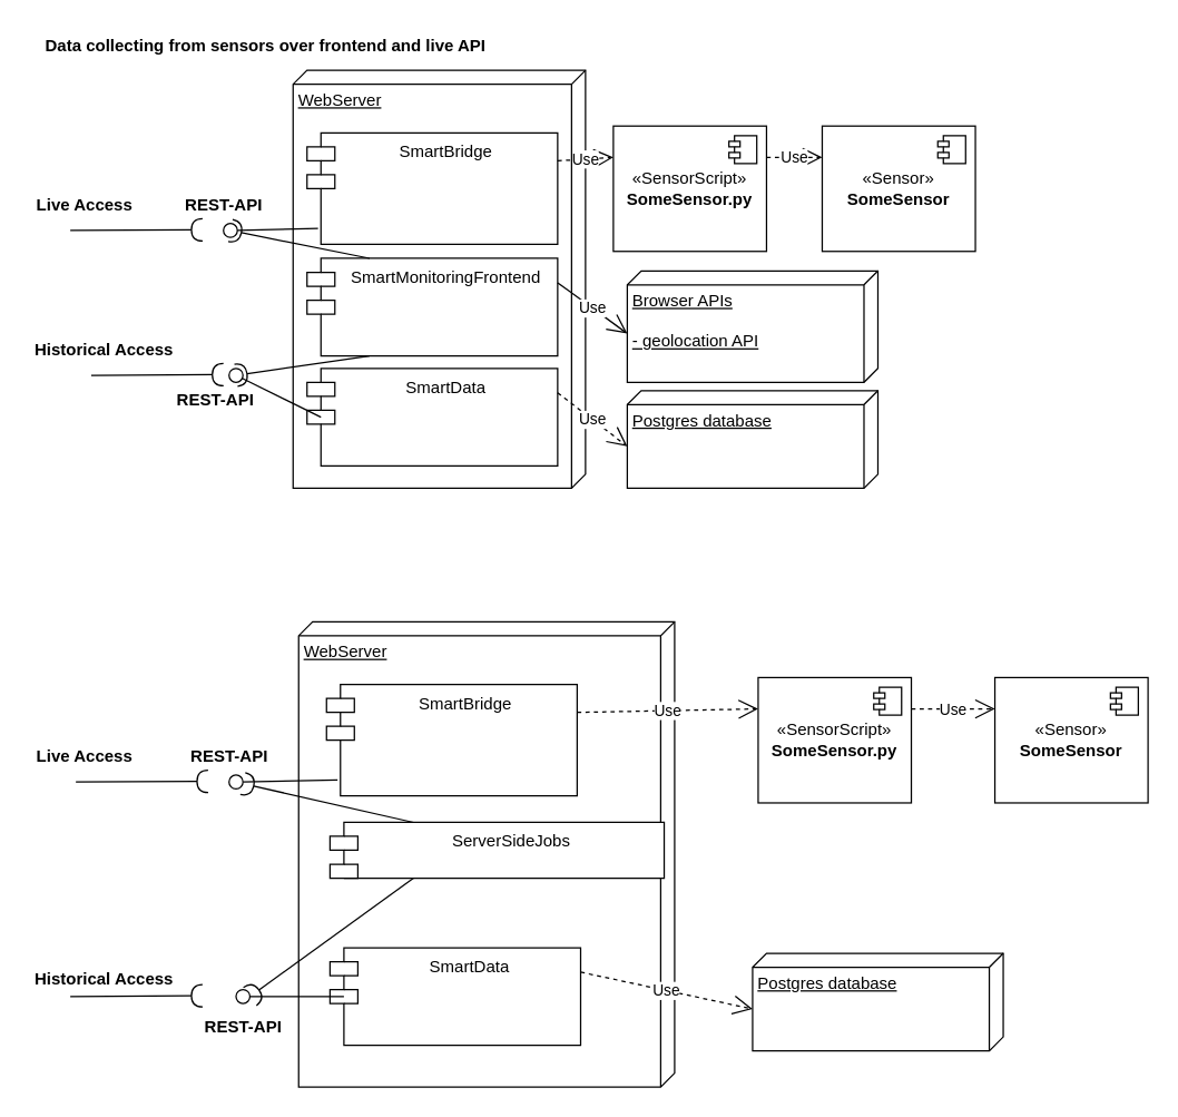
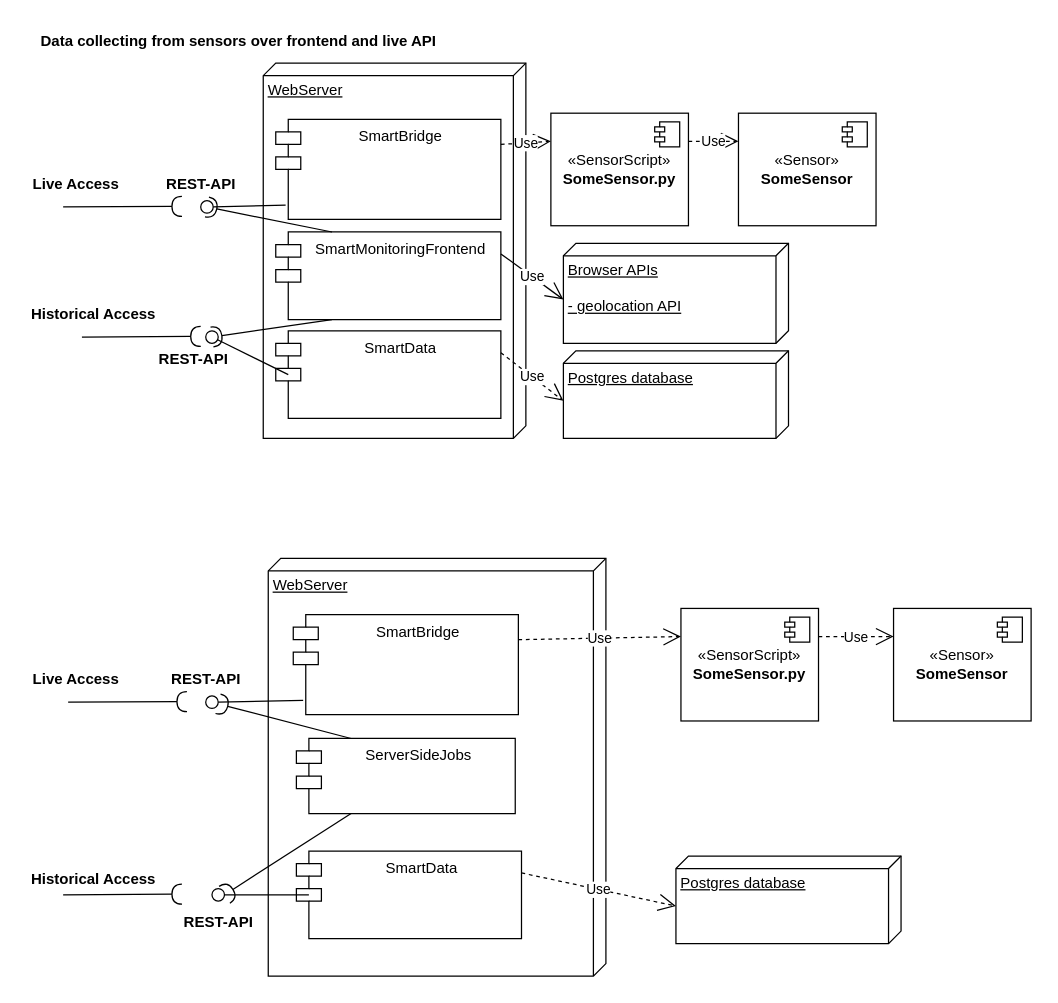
  <mxCell id="0" />
  <mxCell id="1" parent="0" />
  <mxCell id="2" value="«SensorScript»&lt;br&gt;&lt;b&gt;SomeSensor.py&lt;/b&gt;" style="html=1;dropTarget=0;whiteSpace=wrap;" parent="1" vertex="1"><mxGeometry x="440" y="90" width="110" height="90" as="geometry" /></mxCell>
  <mxCell id="3" value="" style="shape=module;jettyWidth=8;jettyHeight=4;" parent="2" vertex="1"><mxGeometry x="1" width="20" height="20" relative="1" as="geometry"><mxPoint x="-27" y="7" as="offset" /></mxGeometry></mxCell>
  <mxCell id="4" value="WebServer" style="verticalAlign=top;align=left;spacingTop=8;spacingLeft=2;spacingRight=12;shape=cube;size=10;direction=south;fontStyle=4;html=1;whiteSpace=wrap;" parent="1" vertex="1"><mxGeometry x="210" y="50" width="210" height="300" as="geometry" /></mxCell>
  <mxCell id="5" value="SmartMonitoringFrontend" style="shape=module;align=left;spacingLeft=20;align=center;verticalAlign=top;whiteSpace=wrap;html=1;" parent="1" vertex="1"><mxGeometry x="220" y="185" width="180" height="70" as="geometry" /></mxCell>
  <mxCell id="6" value="SmartData" style="shape=module;align=left;spacingLeft=20;align=center;verticalAlign=top;whiteSpace=wrap;html=1;" parent="1" vertex="1"><mxGeometry x="220" y="264" width="180" height="70" as="geometry" /></mxCell>
  <mxCell id="7" value="Postgres database" style="verticalAlign=top;align=left;spacingTop=8;spacingLeft=2;spacingRight=12;shape=cube;size=10;direction=south;fontStyle=4;html=1;whiteSpace=wrap;" parent="1" vertex="1"><mxGeometry x="450" y="280" width="180" height="70" as="geometry" /></mxCell>
  <mxCell id="8" value="SmartBridge" style="shape=module;align=left;spacingLeft=20;align=center;verticalAlign=top;whiteSpace=wrap;html=1;" parent="1" vertex="1"><mxGeometry x="220" y="95" width="180" height="80" as="geometry" /></mxCell>
  <mxCell id="9" value="" style="rounded=0;orthogonalLoop=1;jettySize=auto;html=1;endArrow=none;endFill=0;sketch=0;sourcePerimeterSpacing=0;targetPerimeterSpacing=0;exitX=0.044;exitY=0.857;exitDx=0;exitDy=0;exitPerimeter=0;" parent="1" source="8" target="11" edge="1"><mxGeometry relative="1" as="geometry"><mxPoint x="510" y="485" as="sourcePoint" /></mxGeometry></mxCell>
  <mxCell id="10" value="" style="rounded=0;orthogonalLoop=1;jettySize=auto;html=1;endArrow=halfCircle;endFill=0;entryX=0.5;entryY=0.5;endSize=6;strokeWidth=1;sketch=0;exitX=0.25;exitY=0;exitDx=0;exitDy=0;" parent="1" source="5" target="11" edge="1"><mxGeometry relative="1" as="geometry"><mxPoint x="680" y="440" as="sourcePoint" /></mxGeometry></mxCell>
  <mxCell id="11" value="" style="ellipse;whiteSpace=wrap;html=1;align=center;aspect=fixed;resizable=0;points=[];outlineConnect=0;sketch=0;" parent="1" vertex="1"><mxGeometry x="160" y="160" width="10" height="10" as="geometry" /></mxCell>
  <mxCell id="12" value="«Sensor»&lt;br&gt;&lt;b&gt;SomeSensor&lt;/b&gt;" style="html=1;dropTarget=0;whiteSpace=wrap;" parent="1" vertex="1"><mxGeometry x="590" y="90" width="110" height="90" as="geometry" /></mxCell>
  <mxCell id="13" value="" style="shape=module;jettyWidth=8;jettyHeight=4;" parent="12" vertex="1"><mxGeometry x="1" width="20" height="20" relative="1" as="geometry"><mxPoint x="-27" y="7" as="offset" /></mxGeometry></mxCell>
  <mxCell id="14" value="Use" style="endArrow=open;endSize=12;dashed=1;html=1;rounded=0;exitX=1;exitY=0.25;exitDx=0;exitDy=0;entryX=0;entryY=0.25;entryDx=0;entryDy=0;" parent="1" source="8" target="2" edge="1"><mxGeometry width="160" relative="1" as="geometry"><mxPoint x="340" y="280" as="sourcePoint" /><mxPoint x="500" y="280" as="targetPoint" /></mxGeometry></mxCell>
  <mxCell id="15" value="Use" style="endArrow=open;endSize=12;dashed=1;html=1;rounded=0;exitX=1;exitY=0.25;exitDx=0;exitDy=0;entryX=0;entryY=0.25;entryDx=0;entryDy=0;" parent="1" source="2" target="12" edge="1"><mxGeometry width="160" relative="1" as="geometry"><mxPoint x="340" y="280" as="sourcePoint" /><mxPoint x="500" y="280" as="targetPoint" /></mxGeometry></mxCell>
  <mxCell id="16" value="Use" style="endArrow=open;endSize=12;dashed=1;html=1;rounded=0;exitX=1;exitY=0.25;exitDx=0;exitDy=0;entryX=0;entryY=0;entryDx=40;entryDy=180;entryPerimeter=0;" parent="1" source="6" target="7" edge="1"><mxGeometry width="160" relative="1" as="geometry"><mxPoint x="340" y="380" as="sourcePoint" /><mxPoint x="500" y="380" as="targetPoint" /></mxGeometry></mxCell>
  <mxCell id="17" value="REST-API" style="text;align=center;fontStyle=1;verticalAlign=middle;spacingLeft=3;spacingRight=3;strokeColor=none;rotatable=0;points=[[0,0.5],[1,0.5]];portConstraint=eastwest;html=1;" parent="1" vertex="1"><mxGeometry x="120" y="134" width="80" height="26" as="geometry" /></mxCell>
  <mxCell id="18" value="REST-API" style="text;align=center;fontStyle=1;verticalAlign=middle;spacingLeft=3;spacingRight=3;strokeColor=none;rotatable=0;points=[[0,0.5],[1,0.5]];portConstraint=eastwest;html=1;" parent="1" vertex="1"><mxGeometry x="114" y="274" width="80" height="26" as="geometry" /></mxCell>
  <mxCell id="19" value="" style="rounded=0;orthogonalLoop=1;jettySize=auto;html=1;endArrow=none;endFill=0;sketch=0;sourcePerimeterSpacing=0;targetPerimeterSpacing=0;exitX=0;exitY=0.5;exitDx=10;exitDy=0;exitPerimeter=0;" parent="1" source="6" target="21" edge="1"><mxGeometry relative="1" as="geometry"><mxPoint x="160" y="450" as="sourcePoint" /></mxGeometry></mxCell>
  <mxCell id="20" value="" style="rounded=0;orthogonalLoop=1;jettySize=auto;html=1;endArrow=halfCircle;endFill=0;entryX=0.5;entryY=0.5;endSize=6;strokeWidth=1;sketch=0;exitX=0.25;exitY=1;exitDx=0;exitDy=0;" parent="1" source="5" target="21" edge="1"><mxGeometry relative="1" as="geometry"><mxPoint x="600" y="320" as="sourcePoint" /></mxGeometry></mxCell>
  <mxCell id="21" value="" style="ellipse;whiteSpace=wrap;html=1;align=center;aspect=fixed;resizable=0;points=[];outlineConnect=0;sketch=0;" parent="1" vertex="1"><mxGeometry x="164" y="264" width="10" height="10" as="geometry" /></mxCell>
  <mxCell id="22" value="" style="rounded=0;orthogonalLoop=1;jettySize=auto;html=1;endArrow=halfCircle;endFill=0;entryX=0.5;entryY=0.5;endSize=6;strokeWidth=1;sketch=0;" parent="1" edge="1"><mxGeometry relative="1" as="geometry"><mxPoint x="50" y="165" as="sourcePoint" /><mxPoint x="145" y="164.5" as="targetPoint" /></mxGeometry></mxCell>
  <mxCell id="23" value="" style="rounded=0;orthogonalLoop=1;jettySize=auto;html=1;endArrow=halfCircle;endFill=0;entryX=0.5;entryY=0.5;endSize=6;strokeWidth=1;sketch=0;" parent="1" edge="1"><mxGeometry relative="1" as="geometry"><mxPoint x="65" y="269" as="sourcePoint" /><mxPoint x="160" y="268.5" as="targetPoint" /></mxGeometry></mxCell>
  <mxCell id="24" value="Live Access" style="text;align=center;fontStyle=1;verticalAlign=middle;spacingLeft=3;spacingRight=3;strokeColor=none;rotatable=0;points=[[0,0.5],[1,0.5]];portConstraint=eastwest;html=1;" parent="1" vertex="1"><mxGeometry x="20" y="134" width="80" height="26" as="geometry" /></mxCell>
  <mxCell id="25" value="Historical Access" style="text;align=center;fontStyle=1;verticalAlign=middle;spacingLeft=3;spacingRight=3;strokeColor=none;rotatable=0;points=[[0,0.5],[1,0.5]];portConstraint=eastwest;html=1;" parent="1" vertex="1"><mxGeometry x="34" y="238" width="80" height="26" as="geometry" /></mxCell>
  <mxCell id="26" value="Data collecting from sensors over frontend and live API" style="text;align=center;fontStyle=1;verticalAlign=middle;spacingLeft=3;spacingRight=3;strokeColor=none;rotatable=0;points=[[0,0.5],[1,0.5]];portConstraint=eastwest;html=1;" parent="1" vertex="1"><mxGeometry x="150" y="20" width="80" height="26" as="geometry" /></mxCell>
  <mxCell id="27" value="«SensorScript»&lt;br&gt;&lt;b&gt;SomeSensor.py&lt;/b&gt;" style="html=1;dropTarget=0;whiteSpace=wrap;" parent="1" vertex="1"><mxGeometry x="544" y="486" width="110" height="90" as="geometry" /></mxCell>
  <mxCell id="28" value="" style="shape=module;jettyWidth=8;jettyHeight=4;" parent="27" vertex="1"><mxGeometry x="1" width="20" height="20" relative="1" as="geometry"><mxPoint x="-27" y="7" as="offset" /></mxGeometry></mxCell>
  <mxCell id="29" value="WebServer" style="verticalAlign=top;align=left;spacingTop=8;spacingLeft=2;spacingRight=12;shape=cube;size=10;direction=south;fontStyle=4;html=1;whiteSpace=wrap;" parent="1" vertex="1"><mxGeometry x="214" y="446" width="270" height="334" as="geometry" /></mxCell>
  <mxCell id="30" value="SmartData" style="shape=module;align=left;spacingLeft=20;align=center;verticalAlign=top;whiteSpace=wrap;html=1;" parent="1" vertex="1"><mxGeometry x="236.5" y="680" width="180" height="70" as="geometry" /></mxCell>
  <mxCell id="31" value="Postgres database" style="verticalAlign=top;align=left;spacingTop=8;spacingLeft=2;spacingRight=12;shape=cube;size=10;direction=south;fontStyle=4;html=1;whiteSpace=wrap;" parent="1" vertex="1"><mxGeometry x="540" y="684" width="180" height="70" as="geometry" /></mxCell>
  <mxCell id="32" value="SmartBridge" style="shape=module;align=left;spacingLeft=20;align=center;verticalAlign=top;whiteSpace=wrap;html=1;" parent="1" vertex="1"><mxGeometry x="234" y="491" width="180" height="80" as="geometry" /></mxCell>
  <mxCell id="33" value="" style="rounded=0;orthogonalLoop=1;jettySize=auto;html=1;endArrow=none;endFill=0;sketch=0;sourcePerimeterSpacing=0;targetPerimeterSpacing=0;exitX=0.044;exitY=0.857;exitDx=0;exitDy=0;exitPerimeter=0;" parent="1" source="32" target="34" edge="1"><mxGeometry relative="1" as="geometry"><mxPoint x="514" y="881" as="sourcePoint" /></mxGeometry></mxCell>
  <mxCell id="34" value="" style="ellipse;whiteSpace=wrap;html=1;align=center;aspect=fixed;resizable=0;points=[];outlineConnect=0;sketch=0;" parent="1" vertex="1"><mxGeometry x="164" y="556" width="10" height="10" as="geometry" /></mxCell>
  <mxCell id="35" value="«Sensor»&lt;br&gt;&lt;b&gt;SomeSensor&lt;/b&gt;" style="html=1;dropTarget=0;whiteSpace=wrap;" parent="1" vertex="1"><mxGeometry x="714" y="486" width="110" height="90" as="geometry" /></mxCell>
  <mxCell id="36" value="" style="shape=module;jettyWidth=8;jettyHeight=4;" parent="35" vertex="1"><mxGeometry x="1" width="20" height="20" relative="1" as="geometry"><mxPoint x="-27" y="7" as="offset" /></mxGeometry></mxCell>
  <mxCell id="37" value="Use" style="endArrow=open;endSize=12;dashed=1;html=1;rounded=0;exitX=1;exitY=0.25;exitDx=0;exitDy=0;entryX=0;entryY=0.25;entryDx=0;entryDy=0;" parent="1" source="32" target="27" edge="1"><mxGeometry width="160" relative="1" as="geometry"><mxPoint x="344" y="676" as="sourcePoint" /><mxPoint x="504" y="676" as="targetPoint" /></mxGeometry></mxCell>
  <mxCell id="38" value="Use" style="endArrow=open;endSize=12;dashed=1;html=1;rounded=0;exitX=1;exitY=0.25;exitDx=0;exitDy=0;entryX=0;entryY=0.25;entryDx=0;entryDy=0;" parent="1" source="27" target="35" edge="1"><mxGeometry width="160" relative="1" as="geometry"><mxPoint x="344" y="676" as="sourcePoint" /><mxPoint x="504" y="676" as="targetPoint" /></mxGeometry></mxCell>
  <mxCell id="39" value="Use" style="endArrow=open;endSize=12;dashed=1;html=1;rounded=0;exitX=1;exitY=0.25;exitDx=0;exitDy=0;entryX=0;entryY=0;entryDx=40;entryDy=180;entryPerimeter=0;" parent="1" source="30" target="31" edge="1"><mxGeometry width="160" relative="1" as="geometry"><mxPoint x="344" y="776" as="sourcePoint" /><mxPoint x="504" y="776" as="targetPoint" /></mxGeometry></mxCell>
  <mxCell id="40" value="REST-API" style="text;align=center;fontStyle=1;verticalAlign=middle;spacingLeft=3;spacingRight=3;strokeColor=none;rotatable=0;points=[[0,0.5],[1,0.5]];portConstraint=eastwest;html=1;" parent="1" vertex="1"><mxGeometry x="124" y="530" width="80" height="26" as="geometry" /></mxCell>
  <mxCell id="41" value="REST-API" style="text;align=center;fontStyle=1;verticalAlign=middle;spacingLeft=3;spacingRight=3;strokeColor=none;rotatable=0;points=[[0,0.5],[1,0.5]];portConstraint=eastwest;html=1;" parent="1" vertex="1"><mxGeometry x="134" y="724" width="80" height="26" as="geometry" /></mxCell>
  <mxCell id="42" value="" style="rounded=0;orthogonalLoop=1;jettySize=auto;html=1;endArrow=none;endFill=0;sketch=0;sourcePerimeterSpacing=0;targetPerimeterSpacing=0;exitX=0;exitY=0.5;exitDx=10;exitDy=0;exitPerimeter=0;" parent="1" source="30" target="43" edge="1"><mxGeometry relative="1" as="geometry"><mxPoint x="164" y="846" as="sourcePoint" /></mxGeometry></mxCell>
  <mxCell id="43" value="" style="ellipse;whiteSpace=wrap;html=1;align=center;aspect=fixed;resizable=0;points=[];outlineConnect=0;sketch=0;" parent="1" vertex="1"><mxGeometry x="169" y="710" width="10" height="10" as="geometry" /></mxCell>
- <mxCell id="44" value="ServerSideJobs" style="shape=module;align=left;spacingLeft=20;align=center;verticalAlign=top;whiteSpace=wrap;html=1;" parent="1" vertex="1"><mxGeometry x="236.5" y="590" width="240" height="40" as="geometry" /></mxCell>
+ <mxCell id="44" value="ServerSideJobs" style="shape=module;align=left;spacingLeft=20;align=center;verticalAlign=top;whiteSpace=wrap;html=1;" parent="1" vertex="1"><mxGeometry x="236.5" y="590" width="175" height="60" as="geometry" /></mxCell>
  <mxCell id="45" value="" style="rounded=0;orthogonalLoop=1;jettySize=auto;html=1;endArrow=halfCircle;endFill=0;endSize=6;strokeWidth=1;sketch=0;exitX=0.25;exitY=0;exitDx=0;exitDy=0;" parent="1" source="44" target="34" edge="1"><mxGeometry relative="1" as="geometry"><mxPoint x="624" y="716" as="sourcePoint" /><mxPoint x="89" y="691" as="targetPoint" /></mxGeometry></mxCell>
  <mxCell id="46" value="" style="rounded=0;orthogonalLoop=1;jettySize=auto;html=1;endArrow=halfCircle;endFill=0;entryX=1;entryY=0.5;endSize=6;strokeWidth=1;sketch=0;exitX=0.25;exitY=1;exitDx=0;exitDy=0;entryDx=0;entryDy=0;entryPerimeter=0;" parent="1" source="44" target="43" edge="1"><mxGeometry relative="1" as="geometry"><mxPoint x="634" y="726" as="sourcePoint" /><mxPoint x="99" y="701" as="targetPoint" /></mxGeometry></mxCell>
  <mxCell id="47" value="" style="rounded=0;orthogonalLoop=1;jettySize=auto;html=1;endArrow=halfCircle;endFill=0;entryX=0.5;entryY=0.5;endSize=6;strokeWidth=1;sketch=0;" parent="1" edge="1"><mxGeometry relative="1" as="geometry"><mxPoint x="54" y="561" as="sourcePoint" /><mxPoint x="149" y="560.5" as="targetPoint" /></mxGeometry></mxCell>
  <mxCell id="48" value="" style="rounded=0;orthogonalLoop=1;jettySize=auto;html=1;endArrow=halfCircle;endFill=0;entryX=0.5;entryY=0.5;endSize=6;strokeWidth=1;sketch=0;" parent="1" edge="1"><mxGeometry relative="1" as="geometry"><mxPoint x="50" y="715" as="sourcePoint" /><mxPoint x="145" y="714.5" as="targetPoint" /></mxGeometry></mxCell>
  <mxCell id="49" value="Live Access" style="text;align=center;fontStyle=1;verticalAlign=middle;spacingLeft=3;spacingRight=3;strokeColor=none;rotatable=0;points=[[0,0.5],[1,0.5]];portConstraint=eastwest;html=1;" parent="1" vertex="1"><mxGeometry x="20" y="530" width="80" height="26" as="geometry" /></mxCell>
  <mxCell id="50" value="Historical Access" style="text;align=center;fontStyle=1;verticalAlign=middle;spacingLeft=3;spacingRight=3;strokeColor=none;rotatable=0;points=[[0,0.5],[1,0.5]];portConstraint=eastwest;html=1;" parent="1" vertex="1"><mxGeometry x="34" y="690" width="80" height="26" as="geometry" /></mxCell>
  <mxCell id="51" value="Browser APIs&lt;br&gt;&lt;br&gt;- geolocation API" style="verticalAlign=top;align=left;spacingTop=8;spacingLeft=2;spacingRight=12;shape=cube;size=10;direction=south;fontStyle=4;html=1;whiteSpace=wrap;" parent="1" vertex="1"><mxGeometry x="450" y="194" width="180" height="80" as="geometry" /></mxCell>
  <mxCell id="52" value="Use" style="endArrow=open;endSize=12;dashed=0;html=1;rounded=0;exitX=1;exitY=0.25;exitDx=0;exitDy=0;entryX=0;entryY=0;entryDx=45;entryDy=180;entryPerimeter=0;" parent="1" source="5" target="51" edge="1"><mxGeometry width="160" relative="1" as="geometry"><mxPoint x="340" y="370" as="sourcePoint" /><mxPoint x="500" y="370" as="targetPoint" /></mxGeometry></mxCell>
